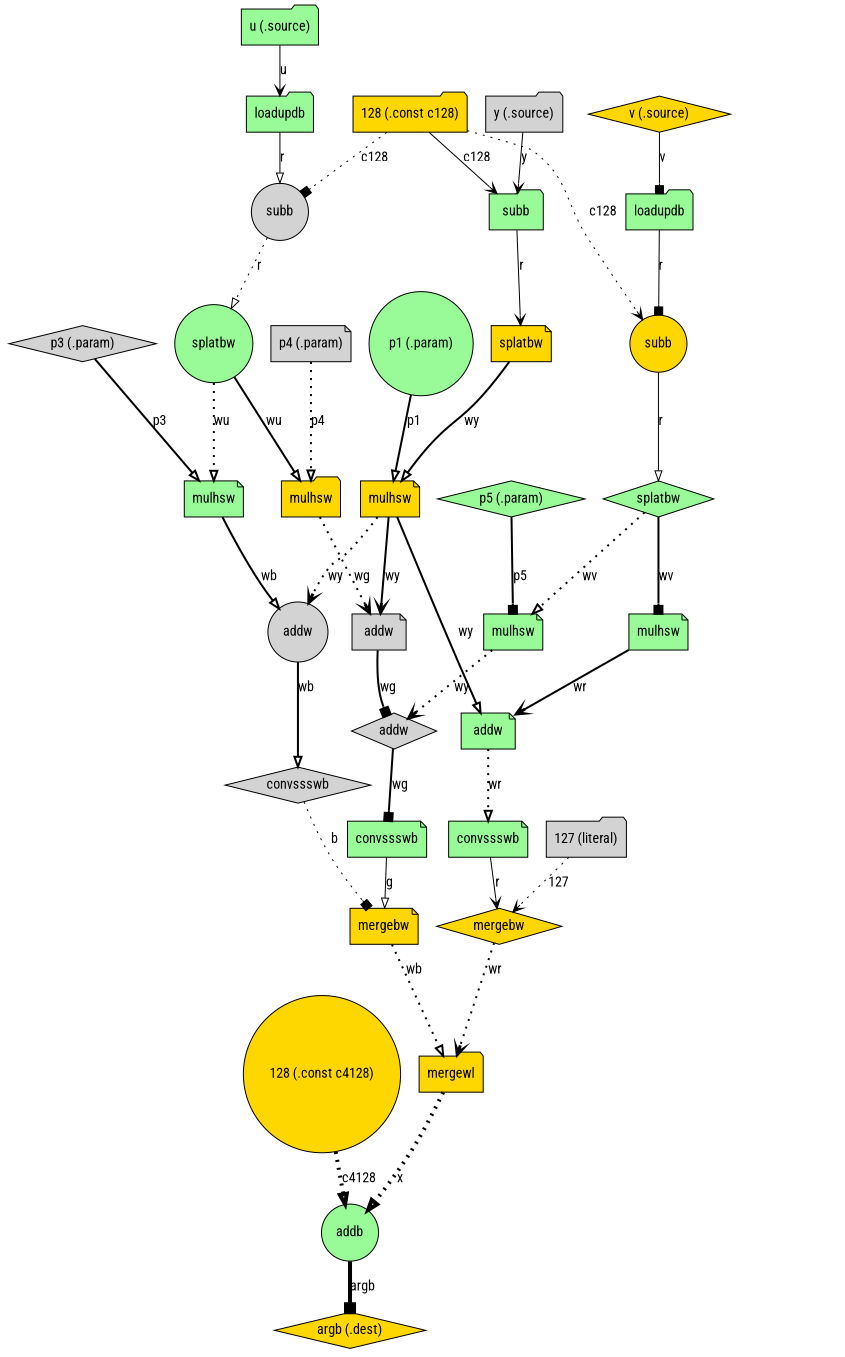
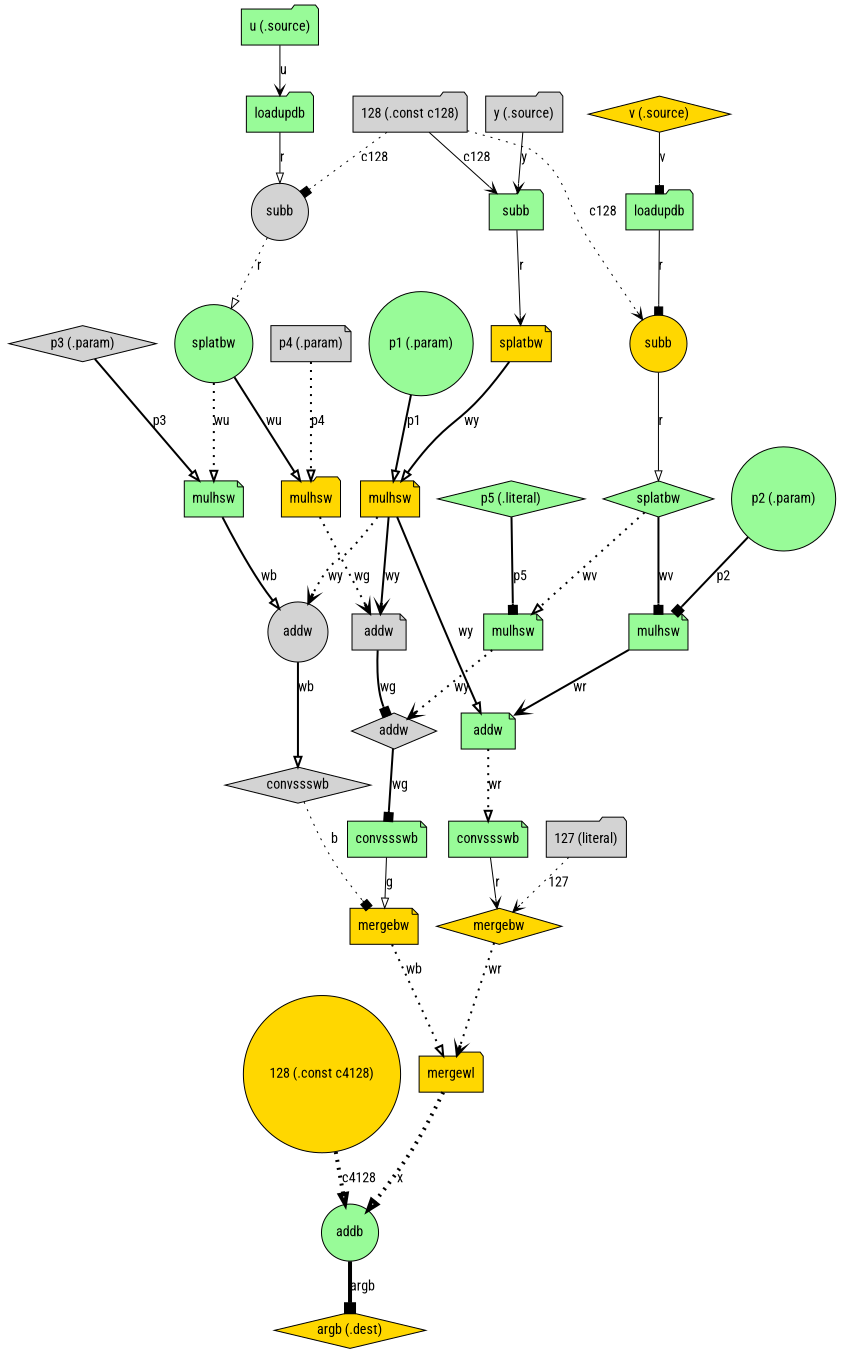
  digraph {
    fontname="Roboto Condensed"
    node [fillcolor=palegreen fontname="Roboto Condensed" shape=note style=filled]
    edge [arrowhead=onormal fontname="Roboto Condensed" penwidth=2 style=bold]
    n1 [fillcolor=gold label="argb (.dest)" shape=diamond]
    n2 [fillcolor=lightgrey label="y (.source)" shape=folder]
    n3 [label=subb shape=folder]
    n4 [fillcolor=gold label=splatbw]
    n5 [label="u (.source)" shape=folder]
    n6 [label=loadupdb shape=folder]
    n7 [fillcolor=lightgrey label=subb shape=circle]
    n8 [fillcolor=gold label="v (.source)" shape=diamond]
    n9 [label=loadupdb shape=folder]
    n10 [fillcolor=gold label=subb shape=circle]
    n11 [label="p1 (.param)" shape=circle]
    n12 [fillcolor=gold label=mulhsw]
    n13 [label=addw]
    n14 [fillcolor=lightgrey label=addw shape=circle]
    n15 [fillcolor=lightgrey label=addw]
+   n16 [label="p2 (.param)" shape=circle]
    n17 [label=mulhsw]
    n18 [fillcolor=lightgrey label="p3 (.param)" shape=diamond]
    n19 [label=mulhsw]
    n20 [fillcolor=lightgrey label="p4 (.param)"]
    n21 [fillcolor=gold label=mulhsw shape=folder]
-   n22 [label="p5 (.param)" shape=diamond]
+   n22 [label="p5 (.literal)" shape=diamond]
    n23 [label=mulhsw]
    n24 [fillcolor=lightgrey label=addw shape=diamond]
-   n25 [fillcolor=gold label="128 (.const c128)" shape=folder]
+   n25 [fillcolor=lightgrey label="128 (.const c128)" shape=folder]
    n26 [label=splatbw shape=circle]
    n27 [label=splatbw shape=diamond]
    n28 [fillcolor=gold label="128 (.const c4128)" shape=circle]
    n29 [label=addb shape=circle]
    n30 [label=convssswb]
    n31 [fillcolor=lightgrey label=convssswb shape=diamond]
    n32 [fillcolor=gold label=mergebw shape=diamond]
    n33 [fillcolor=gold label=mergewl shape=folder]
    n34 [fillcolor=lightgrey label="127 (literal)" shape=folder]
    n35 [fillcolor=gold label=mergebw]
    n36 [label=convssswb]
    n2 -> n3 [arrowhead=vee label=y penwidth=1]
    n3 -> n4 [arrowhead=vee label=r penwidth=1]
    n4 -> n12 [label=wy]
    n5 -> n6 [arrowhead=vee label=u penwidth=1]
    n6 -> n7 [label=r penwidth=1]
    n7 -> n26 [label=r penwidth=1 style=dotted]
    n8 -> n9 [arrowhead=box label=v penwidth=1]
    n9 -> n10 [arrowhead=box label=r penwidth=1]
    n10 -> n27 [label=r penwidth=1]
    n11 -> n12 [label=p1]
    n12 -> n13 [label=wy]
    n12 -> n14 [arrowhead=vee label=wy style=dotted]
    n12 -> n15 [arrowhead=vee label=wy]
    n13 -> n30 [label=wr style=dotted]
    n14 -> n31 [label=wb]
    n15 -> n24 [arrowhead=box label=wg]
+   n16 -> n17 [arrowhead=box label=p2]
    n17 -> n13 [arrowhead=vee label=wr]
    n18 -> n19 [label=p3]
    n19 -> n14 [label=wb]
    n20 -> n21 [label=p4 style=dotted]
    n21 -> n15 [arrowhead=vee label=wg style=dotted]
    n22 -> n23 [arrowhead=box label=p5]
    n23 -> n24 [arrowhead=vee label=wy style=dotted]
    n24 -> n36 [arrowhead=box label=wg]
    n25 -> n3 [arrowhead=vee label=c128 penwidth=1]
    n25 -> n7 [arrowhead=box label=c128 penwidth=1 style=dotted]
    n25 -> n10 [arrowhead=vee label=c128 penwidth=1 style=dotted]
    n26 -> n19 [label=wu style=dotted]
    n26 -> n21 [label=wu]
    n27 -> n17 [arrowhead=box label=wv]
    n27 -> n23 [label=wv style=dotted]
    n28 -> n29 [label=c4128 penwidth=4 style=dotted]
    n29 -> n1 [arrowhead=box label=argb penwidth=4]
    n30 -> n32 [arrowhead=vee label=r penwidth=1]
    n31 -> n35 [arrowhead=box label=b penwidth=1 style=dotted]
    n32 -> n33 [arrowhead=vee label=wr style=dotted]
    n33 -> n29 [label=x penwidth=4 style=dotted]
    n34 -> n32 [arrowhead=vee label=127 penwidth=1 style=dotted]
    n35 -> n33 [label=wb style=dotted]
    n36 -> n35 [label=g penwidth=1]
  }
